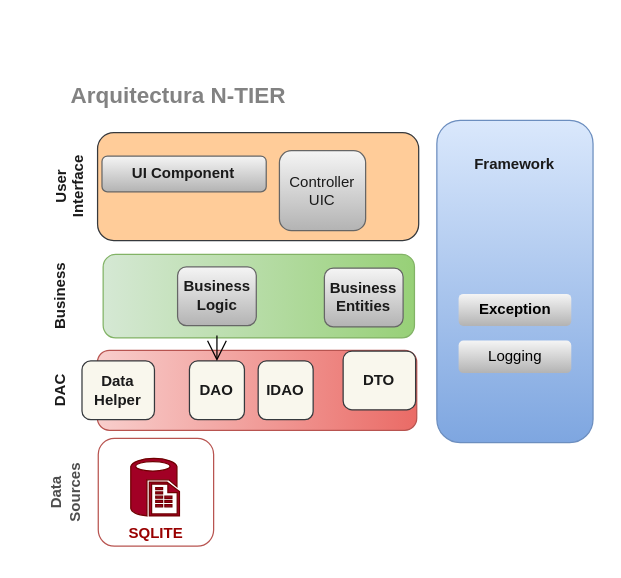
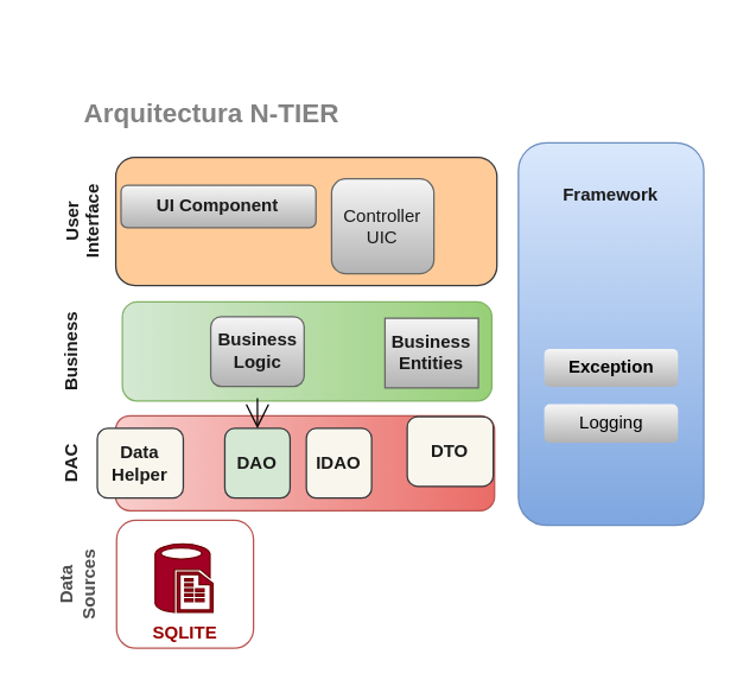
  <mxCell id="0" />
  <mxCell id="1" parent="0" />
  <mxCell id="2" value="&lt;font color=&quot;#1a1a1a&quot;&gt;&lt;b&gt;User&lt;br&gt;Interface&lt;br&gt;&lt;br&gt;&lt;br&gt;&lt;br&gt;&lt;br&gt;&lt;br&gt;&lt;br&gt;&lt;br&gt;&lt;br&gt;&lt;br&gt;&lt;br&gt;&lt;br&gt;&lt;br&gt;&lt;br&gt;&lt;br&gt;&lt;br&gt;&lt;br&gt;&lt;br&gt;&lt;br&gt;&lt;br&gt;&lt;br&gt;&lt;/b&gt;&lt;br&gt;&lt;/font&gt;" style="rounded=1;whiteSpace=wrap;html=1;fillColor=#ffcc99;strokeColor=#36393d;rotation=-90;" vertex="1" parent="1"><mxGeometry x="162.9" y="20" width="86.37" height="257" as="geometry" /></mxCell>
  <mxCell id="3" value="&lt;font color=&quot;#1a1a1a&quot;&gt;&lt;b&gt;Framework&lt;/b&gt;&lt;br&gt;&lt;br&gt;&lt;br&gt;&lt;br&gt;&lt;br&gt;&lt;br&gt;&lt;br&gt;&lt;br&gt;&lt;br&gt;&lt;br&gt;&lt;br&gt;&lt;br&gt;&lt;br&gt;&lt;br&gt;&lt;/font&gt;" style="rounded=1;whiteSpace=wrap;html=1;fillColor=#dae8fc;strokeColor=#6c8ebf;gradientColor=#7ea6e0;" vertex="1" parent="1"><mxGeometry x="349.12" y="95.46" width="125" height="258" as="geometry" /></mxCell>
  <mxCell id="4" value="&lt;span style=&quot;&quot;&gt;&lt;font color=&quot;#000000&quot;&gt;Logging&lt;/font&gt;&lt;/span&gt;" style="rounded=1;whiteSpace=wrap;html=1;fillColor=#f5f5f5;strokeColor=none;gradientColor=#b3b3b3;" vertex="1" parent="1"><mxGeometry x="366.53" y="271.81" width="90.19" height="25.97" as="geometry" /></mxCell>
  <mxCell id="5" value="&lt;span style=&quot;&quot;&gt;&lt;font color=&quot;#000000&quot;&gt;&lt;b&gt;Exception&lt;/b&gt;&lt;/font&gt;&lt;/span&gt;" style="rounded=1;whiteSpace=wrap;html=1;fillColor=#f5f5f5;strokeColor=none;gradientColor=#b3b3b3;" vertex="1" parent="1"><mxGeometry x="366.53" y="234.46" width="90.19" height="25.56" as="geometry" /></mxCell>
  <mxCell id="6" value="&lt;b style=&quot;&quot;&gt;&lt;font color=&quot;#4d4d4d&quot;&gt;Data&lt;br&gt;Sources&lt;br&gt;&lt;br&gt;&lt;br&gt;&lt;br&gt;&lt;br&gt;&lt;br&gt;&lt;br&gt;&lt;br&gt;&lt;br&gt;&lt;br&gt;&lt;/font&gt;&lt;br&gt;&lt;/b&gt;" style="rounded=1;whiteSpace=wrap;html=1;fillColor=none;strokeColor=#b85450;rotation=-90;gradientColor=#ea6b66;" vertex="1" parent="1"><mxGeometry x="81.12" y="347.02" width="86.37" height="92.33" as="geometry" /></mxCell>
  <mxCell id="7" value="&lt;b&gt;&lt;font color=&quot;#990000&quot;&gt;SQLITE&lt;/font&gt;&lt;/b&gt;" style="verticalLabelPosition=bottom;html=1;verticalAlign=top;align=center;strokeColor=#6F0000;fillColor=#a20025;shape=mxgraph.azure.sql_reporting;fontColor=#ffffff;" vertex="1" parent="1"><mxGeometry x="104.17" y="366.14" width="38.95" height="46" as="geometry" /></mxCell>
  <mxCell id="8" value="&lt;font color=&quot;#1a1a1a&quot;&gt;&lt;b&gt;DAC&lt;br&gt;&lt;br&gt;&lt;br&gt;&lt;br&gt;&lt;br&gt;&lt;br&gt;&lt;br&gt;&lt;br&gt;&lt;br&gt;&lt;br&gt;&lt;br&gt;&lt;br&gt;&lt;br&gt;&lt;br&gt;&lt;br&gt;&lt;br&gt;&lt;br&gt;&lt;br&gt;&lt;br&gt;&lt;br&gt;&lt;br&gt;&lt;br&gt;&lt;/b&gt;&lt;br&gt;&lt;/font&gt;" style="rounded=1;whiteSpace=wrap;html=1;fillColor=#f8cecc;strokeColor=#b85450;rotation=-90;gradientColor=#ea6b66;" vertex="1" parent="1"><mxGeometry x="173.24" y="183.82" width="64.03" height="255.53" as="geometry" /></mxCell>
- <mxCell id="9" value="&lt;font color=&quot;#1a1a1a&quot;&gt;&lt;b&gt;DAO&lt;/b&gt;&lt;br&gt;&lt;/font&gt;" style="rounded=1;whiteSpace=wrap;html=1;fillColor=#f9f7ed;strokeColor=#36393d;" vertex="1" parent="1"><mxGeometry x="151.12" y="288.08" width="44" height="47" as="geometry" /></mxCell>
+ <mxCell id="9" value="&lt;font color=&quot;#1a1a1a&quot;&gt;&lt;b&gt;DAO&lt;/b&gt;&lt;br&gt;&lt;/font&gt;" style="rounded=1;whiteSpace=wrap;html=1;fillColor=#d5e8d4;strokeColor=#36393d;" vertex="1" parent="1"><mxGeometry x="151.12" y="288.08" width="44" height="47" as="geometry" /></mxCell>
  <mxCell id="10" value="&lt;font color=&quot;#1a1a1a&quot;&gt;&lt;b&gt;Data Helper&lt;/b&gt;&lt;br&gt;&lt;/font&gt;" style="rounded=1;whiteSpace=wrap;html=1;fillColor=#f9f7ed;strokeColor=#36393d;" vertex="1" parent="1"><mxGeometry x="65.12" y="288.09" width="58" height="47" as="geometry" /></mxCell>
  <mxCell id="11" value="&lt;font color=&quot;#1a1a1a&quot;&gt;&lt;b&gt;DTO&lt;/b&gt;&lt;br&gt;&lt;/font&gt;" style="rounded=1;whiteSpace=wrap;html=1;fillColor=#f9f7ed;strokeColor=#36393d;" vertex="1" parent="1"><mxGeometry x="274.12" y="280.14" width="58" height="47" as="geometry" /></mxCell>
  <mxCell id="12" value="&lt;font color=&quot;#1a1a1a&quot;&gt;&lt;b&gt;IDAO&lt;/b&gt;&lt;br&gt;&lt;/font&gt;" style="rounded=1;whiteSpace=wrap;html=1;fillColor=#f9f7ed;strokeColor=#36393d;" vertex="1" parent="1"><mxGeometry x="206.12" y="288.08" width="44" height="47" as="geometry" /></mxCell>
  <mxCell id="13" value="&lt;font color=&quot;#1a1a1a&quot;&gt;&lt;b&gt;Business&lt;br&gt;&lt;br&gt;&lt;br&gt;&lt;br&gt;&lt;br&gt;&lt;br&gt;&lt;br&gt;&lt;br&gt;&lt;br&gt;&lt;br&gt;&lt;br&gt;&lt;br&gt;&lt;br&gt;&lt;br&gt;&lt;br&gt;&lt;br&gt;&lt;br&gt;&lt;br&gt;&lt;br&gt;&lt;br&gt;&lt;br&gt;&lt;br&gt;&lt;/b&gt;&lt;br&gt;&lt;/font&gt;" style="rounded=1;whiteSpace=wrap;html=1;fillColor=#d5e8d4;strokeColor=#82b366;rotation=-90;gradientColor=#97d077;" vertex="1" parent="1"><mxGeometry x="173.24" y="111.66" width="66.78" height="249.15" as="geometry" /></mxCell>
  <mxCell id="14" style="edgeStyle=none;curved=1;rounded=0;orthogonalLoop=1;jettySize=auto;html=1;entryX=0.5;entryY=0;entryDx=0;entryDy=0;endArrow=open;startSize=14;endSize=14;sourcePerimeterSpacing=8;targetPerimeterSpacing=8;" edge="1" parent="1" source="15" target="9"><mxGeometry relative="1" as="geometry" /></mxCell>
  <mxCell id="15" value="&lt;span style=&quot;color: rgb(26, 26, 26);&quot;&gt;&lt;b&gt;Business Logic&lt;/b&gt;&lt;/span&gt;" style="rounded=1;whiteSpace=wrap;html=1;fillColor=#f5f5f5;strokeColor=#666666;gradientColor=#b3b3b3;" vertex="1" parent="1"><mxGeometry x="141.62" y="212.74" width="63" height="47" as="geometry" /></mxCell>
- <mxCell id="16" value="&lt;font color=&quot;#1a1a1a&quot;&gt;&lt;b&gt;Business Entities&lt;/b&gt;&lt;/font&gt;" style="rounded=1;whiteSpace=wrap;html=1;fillColor=#f5f5f5;strokeColor=#666666;gradientColor=#b3b3b3;" vertex="1" parent="1"><mxGeometry x="259.12" y="213.81" width="63" height="47" as="geometry" /></mxCell>
+ <mxCell id="16" value="&lt;font color=&quot;#1a1a1a&quot;&gt;&lt;b&gt;Business Entities&lt;/b&gt;&lt;/font&gt;" style="whiteSpace=wrap;html=1;fillColor=#f5f5f5;strokeColor=#666666;gradientColor=#b3b3b3;rounded=0;" vertex="1" parent="1"><mxGeometry x="259.12" y="213.81" width="63" height="47" as="geometry" /></mxCell>
  <mxCell id="17" value="&lt;font color=&quot;#828282&quot; style=&quot;font-size: 18px;&quot;&gt;&lt;b style=&quot;&quot;&gt;Arquitectura N-TIER&lt;/b&gt;&lt;/font&gt;" style="text;html=1;strokeColor=none;fillColor=none;align=center;verticalAlign=middle;whiteSpace=wrap;rounded=0;labelBackgroundColor=none;fontColor=#333333;" vertex="1" parent="1"><mxGeometry x="20" y="61.46" width="245" height="30" as="geometry" /></mxCell>
  <mxCell id="18" value="&lt;span style=&quot;color: rgb(26, 26, 26);&quot;&gt;&lt;b&gt;UI Component&lt;/b&gt;&lt;/span&gt;" style="rounded=1;whiteSpace=wrap;html=1;fillColor=#f5f5f5;strokeColor=#666666;gradientColor=#b3b3b3;" vertex="1" parent="1"><mxGeometry x="81.12" y="124.08" width="131.45" height="28.62" as="geometry" /></mxCell>
  <mxCell id="19" value="&lt;span style=&quot;color: rgb(26, 26, 26);&quot;&gt;Controller&lt;br&gt;UIC&lt;br&gt;&lt;/span&gt;" style="rounded=1;whiteSpace=wrap;html=1;fillColor=#f5f5f5;strokeColor=#666666;gradientColor=#b3b3b3;" vertex="1" parent="1"><mxGeometry x="223.12" y="119.82" width="69" height="64" as="geometry" /></mxCell>
